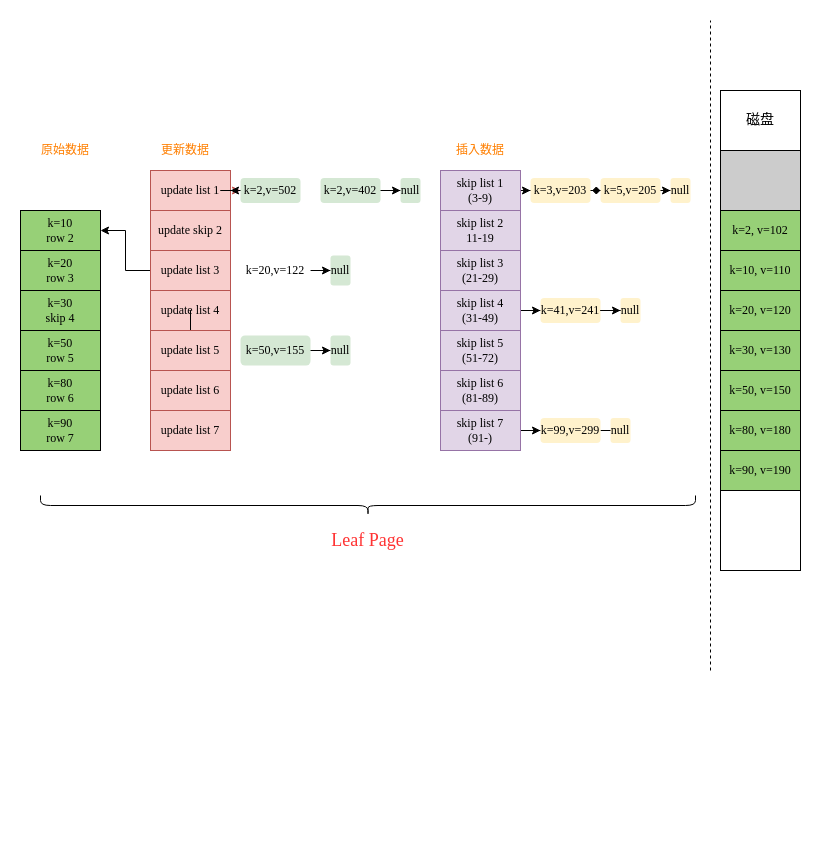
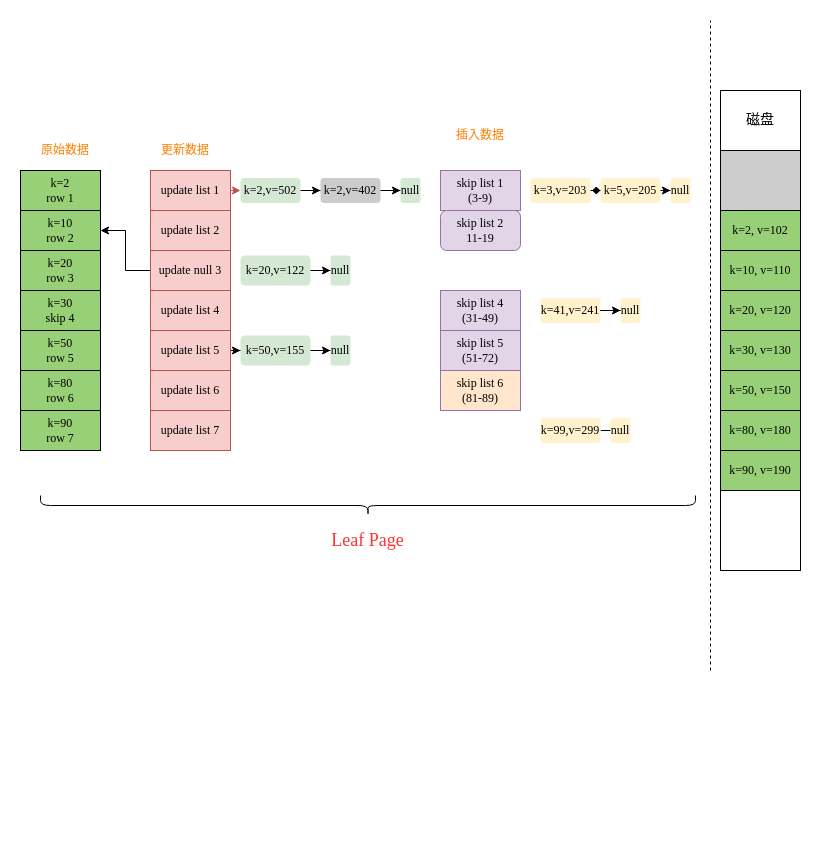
  <mxCell id="0" />
  <mxCell id="1" value="Untitled Layer" parent="0" />
  <mxCell id="2" parent="0" />
  <mxCell id="3" value="" style="rounded=0;whiteSpace=wrap;html=1;" vertex="1" parent="2"><mxGeometry x="720" y="90" width="80" height="480" as="geometry" /></mxCell>
  <mxCell id="4" value="k=2, v=102" style="rounded=0;whiteSpace=wrap;html=1;fontFamily=Comic Sans MS;fillColor=#97D077;" vertex="1" parent="2"><mxGeometry x="720" y="210" width="80" height="40" as="geometry" /></mxCell>
  <mxCell id="5" value="k=10, v=110" style="rounded=0;whiteSpace=wrap;html=1;fontFamily=Comic Sans MS;fillColor=#97D077;" vertex="1" parent="2"><mxGeometry x="720" y="250" width="80" height="40" as="geometry" /></mxCell>
  <mxCell id="6" value="k=20, v=120" style="rounded=0;whiteSpace=wrap;html=1;fontFamily=Comic Sans MS;fillColor=#97D077;" vertex="1" parent="2"><mxGeometry x="720" y="290" width="80" height="40" as="geometry" /></mxCell>
  <mxCell id="7" value="k=30, v=130" style="rounded=0;whiteSpace=wrap;html=1;fontFamily=Comic Sans MS;fillColor=#97D077;" vertex="1" parent="2"><mxGeometry x="720" y="330" width="80" height="40" as="geometry" /></mxCell>
  <mxCell id="8" value="k=50, v=150" style="rounded=0;whiteSpace=wrap;html=1;fontFamily=Comic Sans MS;fillColor=#97D077;" vertex="1" parent="2"><mxGeometry x="720" y="370" width="80" height="40" as="geometry" /></mxCell>
  <mxCell id="9" value="k=80, v=180" style="rounded=0;whiteSpace=wrap;html=1;fontFamily=Comic Sans MS;fillColor=#97D077;" vertex="1" parent="2"><mxGeometry x="720" y="410" width="80" height="40" as="geometry" /></mxCell>
  <mxCell id="10" value="k=90, v=190" style="rounded=0;whiteSpace=wrap;html=1;fontFamily=Comic Sans MS;fillColor=#97D077;" vertex="1" parent="2"><mxGeometry x="720" y="450" width="80" height="40" as="geometry" /></mxCell>
  <mxCell id="11" value="&lt;font face=&quot;ZCOOL KuaiLe&quot; data-font-src=&quot;https://fonts.googleapis.com/css?family=ZCOOL+KuaiLe&quot; style=&quot;font-size: 14px&quot;&gt;磁盘&lt;/font&gt;" style="rounded=0;whiteSpace=wrap;html=1;fontFamily=Comic Sans MS;" vertex="1" parent="2"><mxGeometry x="720" y="90" width="80" height="60" as="geometry" /></mxCell>
  <mxCell id="12" value="" style="rounded=0;whiteSpace=wrap;html=1;fontFamily=Comic Sans MS;fillColor=#CCCCCC;" vertex="1" parent="2"><mxGeometry x="720" y="150" width="80" height="60" as="geometry" /></mxCell>
+ <mxCell id="13" value="k=2&lt;br&gt;row 1" style="rounded=0;whiteSpace=wrap;html=1;fontFamily=Comic Sans MS;fillColor=#97D077;" vertex="1" parent="2"><mxGeometry x="20" y="170" width="80" height="40" as="geometry" /></mxCell>
  <mxCell id="14" value="k=10&lt;br&gt;row 2" style="rounded=0;whiteSpace=wrap;html=1;fontFamily=Comic Sans MS;fillColor=#97D077;" vertex="1" parent="2"><mxGeometry x="20" y="210" width="80" height="40" as="geometry" /></mxCell>
  <mxCell id="15" value="k=20&lt;br&gt;row 3" style="rounded=0;whiteSpace=wrap;html=1;fontFamily=Comic Sans MS;fillColor=#97D077;" vertex="1" parent="2"><mxGeometry x="20" y="250" width="80" height="40" as="geometry" /></mxCell>
  <mxCell id="16" value="k=30&lt;br&gt;skip 4" style="rounded=0;whiteSpace=wrap;html=1;fontFamily=Comic Sans MS;fillColor=#97D077;" vertex="1" parent="2"><mxGeometry x="20" y="290" width="80" height="40" as="geometry" /></mxCell>
  <mxCell id="17" value="k=50&lt;br&gt;row 5" style="rounded=0;whiteSpace=wrap;html=1;fontFamily=Comic Sans MS;fillColor=#97D077;" vertex="1" parent="2"><mxGeometry x="20" y="330" width="80" height="40" as="geometry" /></mxCell>
  <mxCell id="18" value="k=80&lt;br&gt;row 6" style="rounded=0;whiteSpace=wrap;html=1;fontFamily=Comic Sans MS;fillColor=#97D077;" vertex="1" parent="2"><mxGeometry x="20" y="370" width="80" height="40" as="geometry" /></mxCell>
  <mxCell id="19" value="k=90&lt;br&gt;row 7" style="rounded=0;whiteSpace=wrap;html=1;fontFamily=Comic Sans MS;fillColor=#97D077;" vertex="1" parent="2"><mxGeometry x="20" y="410" width="80" height="40" as="geometry" /></mxCell>
  <mxCell id="20" style="edgeStyle=orthogonalEdgeStyle;rounded=0;orthogonalLoop=1;jettySize=auto;html=1;entryX=0;entryY=0.5;entryDx=0;entryDy=0;fontFamily=Comic Sans MS;fillColor=#f8cecc;strokeColor=#b85450;" edge="1" parent="2" target="41"><mxGeometry relative="1" as="geometry"><mxPoint x="220" y="190" as="sourcePoint" /></mxGeometry></mxCell>
  <mxCell id="21" value="update list 1" style="rounded=0;whiteSpace=wrap;html=1;fontFamily=Comic Sans MS;fillColor=#f8cecc;strokeColor=#b85450;" vertex="1" parent="2"><mxGeometry x="150" y="170" width="80" height="40" as="geometry" /></mxCell>
- <mxCell id="22" value="update skip 2" style="rounded=0;whiteSpace=wrap;html=1;fontFamily=Comic Sans MS;fillColor=#f8cecc;strokeColor=#b85450;" vertex="1" parent="2"><mxGeometry x="150" y="210" width="80" height="40" as="geometry" /></mxCell>
+ <mxCell id="22" value="update list 2" style="rounded=0;whiteSpace=wrap;html=1;fontFamily=Comic Sans MS;fillColor=#f8cecc;strokeColor=#b85450;" vertex="1" parent="2"><mxGeometry x="150" y="210" width="80" height="40" as="geometry" /></mxCell>
  <mxCell id="23" style="edgeStyle=orthogonalEdgeStyle;rounded=0;orthogonalLoop=1;jettySize=auto;html=1;fontFamily=Comic Sans MS;" edge="1" parent="2" source="24" target="14"><mxGeometry relative="1" as="geometry" /></mxCell>
- <mxCell id="24" value="update list 3" style="rounded=0;whiteSpace=wrap;html=1;fontFamily=Comic Sans MS;fillColor=#f8cecc;strokeColor=#b85450;" vertex="1" parent="2"><mxGeometry x="150" y="250" width="80" height="40" as="geometry" /></mxCell>
+ <mxCell id="24" value="update null 3" style="rounded=0;whiteSpace=wrap;html=1;fontFamily=Comic Sans MS;fillColor=#f8cecc;strokeColor=#b85450;" vertex="1" parent="2"><mxGeometry x="150" y="250" width="80" height="40" as="geometry" /></mxCell>
  <mxCell id="25" value="update list 4" style="rounded=0;whiteSpace=wrap;html=1;fontFamily=Comic Sans MS;fillColor=#f8cecc;strokeColor=#b85450;" vertex="1" parent="2"><mxGeometry x="150" y="290" width="80" height="40" as="geometry" /></mxCell>
- <mxCell id="26" style="edgeStyle=orthogonalEdgeStyle;rounded=0;orthogonalLoop=1;jettySize=auto;html=1;fontFamily=Comic Sans MS;" edge="1" parent="2" source="27" target="25"><mxGeometry relative="1" as="geometry" /></mxCell>
+ <mxCell id="26" style="edgeStyle=orthogonalEdgeStyle;rounded=0;orthogonalLoop=1;jettySize=auto;html=1;entryX=0;entryY=0.5;entryDx=0;entryDy=0;fontFamily=Comic Sans MS;" edge="1" parent="2" source="27" target="49"><mxGeometry relative="1" as="geometry" /></mxCell>
  <mxCell id="27" value="update list 5" style="rounded=0;whiteSpace=wrap;html=1;fontFamily=Comic Sans MS;fillColor=#f8cecc;strokeColor=#b85450;" vertex="1" parent="2"><mxGeometry x="150" y="330" width="80" height="40" as="geometry" /></mxCell>
  <mxCell id="28" value="update list 6" style="rounded=0;whiteSpace=wrap;html=1;fontFamily=Comic Sans MS;fillColor=#f8cecc;strokeColor=#b85450;" vertex="1" parent="2"><mxGeometry x="150" y="370" width="80" height="40" as="geometry" /></mxCell>
  <mxCell id="29" value="update list 7" style="rounded=0;whiteSpace=wrap;html=1;fontFamily=Comic Sans MS;fillColor=#f8cecc;strokeColor=#b85450;" vertex="1" parent="2"><mxGeometry x="150" y="410" width="80" height="40" as="geometry" /></mxCell>
- <mxCell id="30" style="edgeStyle=orthogonalEdgeStyle;rounded=0;orthogonalLoop=1;jettySize=auto;html=1;entryX=0;entryY=0.5;entryDx=0;entryDy=0;fontFamily=Comic Sans MS;" edge="1" parent="2" source="31" target="52"><mxGeometry relative="1" as="geometry" /></mxCell>
  <mxCell id="31" value="skip list 1&lt;br&gt;(3-9)" style="rounded=0;whiteSpace=wrap;html=1;fontFamily=Comic Sans MS;fillColor=#e1d5e7;strokeColor=#9673a6;" vertex="1" parent="2"><mxGeometry x="440" y="170" width="80" height="40" as="geometry" /></mxCell>
- <mxCell id="32" value="skip list 2&lt;br&gt;11-19" style="rounded=0;whiteSpace=wrap;html=1;fontFamily=Comic Sans MS;fillColor=#e1d5e7;strokeColor=#9673a6;" vertex="1" parent="2"><mxGeometry x="440" y="210" width="80" height="40" as="geometry" /></mxCell>
- <mxCell id="33" value="skip list 3&lt;br&gt;(21-29)" style="rounded=0;whiteSpace=wrap;html=1;fontFamily=Comic Sans MS;fillColor=#e1d5e7;strokeColor=#9673a6;" vertex="1" parent="2"><mxGeometry x="440" y="250" width="80" height="40" as="geometry" /></mxCell>
- <mxCell id="34" style="edgeStyle=orthogonalEdgeStyle;rounded=0;orthogonalLoop=1;jettySize=auto;html=1;fontFamily=Comic Sans MS;" edge="1" parent="2" source="35" target="56"><mxGeometry relative="1" as="geometry" /></mxCell>
+ <mxCell id="32" value="skip list 2&lt;br&gt;11-19" style="whiteSpace=wrap;html=1;fontFamily=Comic Sans MS;fillColor=#e1d5e7;strokeColor=#9673a6;rounded=1;" vertex="1" parent="2"><mxGeometry x="440" y="210" width="80" height="40" as="geometry" /></mxCell>
  <mxCell id="35" value="skip list 4&lt;br&gt;(31-49)" style="rounded=0;whiteSpace=wrap;html=1;fontFamily=Comic Sans MS;fillColor=#e1d5e7;strokeColor=#9673a6;" vertex="1" parent="2"><mxGeometry x="440" y="290" width="80" height="40" as="geometry" /></mxCell>
  <mxCell id="36" value="skip list 5&lt;br&gt;(51-72)" style="rounded=0;whiteSpace=wrap;html=1;fontFamily=Comic Sans MS;fillColor=#e1d5e7;strokeColor=#9673a6;" vertex="1" parent="2"><mxGeometry x="440" y="330" width="80" height="40" as="geometry" /></mxCell>
- <mxCell id="37" value="skip list 6&lt;br&gt;(81-89)" style="rounded=0;whiteSpace=wrap;html=1;fontFamily=Comic Sans MS;fillColor=#e1d5e7;strokeColor=#9673a6;" vertex="1" parent="2"><mxGeometry x="440" y="370" width="80" height="40" as="geometry" /></mxCell>
- <mxCell id="38" style="edgeStyle=orthogonalEdgeStyle;rounded=0;orthogonalLoop=1;jettySize=auto;html=1;entryX=0;entryY=0.5;entryDx=0;entryDy=0;fontFamily=Comic Sans MS;" edge="1" parent="2" source="39" target="58"><mxGeometry relative="1" as="geometry" /></mxCell>
- <mxCell id="39" value="skip list 7&lt;br&gt;(91-)" style="rounded=0;whiteSpace=wrap;html=1;fontFamily=Comic Sans MS;fillColor=#e1d5e7;strokeColor=#9673a6;" vertex="1" parent="2"><mxGeometry x="440" y="410" width="80" height="40" as="geometry" /></mxCell>
- <mxCell id="40" style="edgeStyle=orthogonalEdgeStyle;rounded=0;orthogonalLoop=1;jettySize=auto;html=1;fontFamily=Comic Sans MS;" edge="1" parent="2" source="41" target="21"><mxGeometry relative="1" as="geometry" /></mxCell>
+ <mxCell id="37" value="skip list 6&lt;br&gt;(81-89)" style="rounded=0;whiteSpace=wrap;html=1;fontFamily=Comic Sans MS;fillColor=#ffe6cc;strokeColor=#9673a6;" vertex="1" parent="2"><mxGeometry x="440" y="370" width="80" height="40" as="geometry" /></mxCell>
+ <mxCell id="40" style="edgeStyle=orthogonalEdgeStyle;rounded=0;orthogonalLoop=1;jettySize=auto;html=1;entryX=0;entryY=0.5;entryDx=0;entryDy=0;fontFamily=Comic Sans MS;" edge="1" parent="2" source="41" target="43"><mxGeometry relative="1" as="geometry" /></mxCell>
  <mxCell id="41" value="k=2,v=502" style="rounded=1;whiteSpace=wrap;html=1;fontFamily=Comic Sans MS;fillColor=#d5e8d4;strokeColor=none;" vertex="1" parent="2"><mxGeometry x="240" y="177.5" width="60" height="25" as="geometry" /></mxCell>
  <mxCell id="42" value="" style="edgeStyle=orthogonalEdgeStyle;rounded=0;orthogonalLoop=1;jettySize=auto;html=1;fontFamily=Comic Sans MS;" edge="1" parent="2" source="43" target="44"><mxGeometry relative="1" as="geometry" /></mxCell>
- <mxCell id="43" value="k=2,v=402" style="rounded=1;whiteSpace=wrap;html=1;fontFamily=Comic Sans MS;fillColor=#d5e8d4;strokeColor=none;" vertex="1" parent="2"><mxGeometry x="320" y="177.5" width="60" height="25" as="geometry" /></mxCell>
+ <mxCell id="43" value="k=2,v=402" style="rounded=1;whiteSpace=wrap;html=1;fontFamily=Comic Sans MS;fillColor=#cccccc;strokeColor=none;" vertex="1" parent="2"><mxGeometry x="320" y="177.5" width="60" height="25" as="geometry" /></mxCell>
  <mxCell id="44" value="null" style="rounded=1;whiteSpace=wrap;html=1;fontFamily=Comic Sans MS;fillColor=#d5e8d4;strokeColor=none;" vertex="1" parent="2"><mxGeometry x="400" y="177.5" width="20" height="25" as="geometry" /></mxCell>
  <mxCell id="45" style="edgeStyle=orthogonalEdgeStyle;rounded=0;orthogonalLoop=1;jettySize=auto;html=1;entryX=0;entryY=0.5;entryDx=0;entryDy=0;fontFamily=Comic Sans MS;" edge="1" parent="2" source="46" target="47"><mxGeometry relative="1" as="geometry" /></mxCell>
- <mxCell id="46" value="k=20,v=122" style="rounded=1;whiteSpace=wrap;html=1;fontFamily=Comic Sans MS;fillColor=#ffffff;strokeColor=none;" vertex="1" parent="2"><mxGeometry x="240" y="255" width="70" height="30" as="geometry" /></mxCell>
+ <mxCell id="46" value="k=20,v=122" style="rounded=1;whiteSpace=wrap;html=1;fontFamily=Comic Sans MS;fillColor=#d5e8d4;strokeColor=none;" vertex="1" parent="2"><mxGeometry x="240" y="255" width="70" height="30" as="geometry" /></mxCell>
  <mxCell id="47" value="null" style="rounded=1;whiteSpace=wrap;html=1;fontFamily=Comic Sans MS;fillColor=#d5e8d4;strokeColor=none;" vertex="1" parent="2"><mxGeometry x="330" y="255" width="20" height="30" as="geometry" /></mxCell>
  <mxCell id="48" value="" style="edgeStyle=orthogonalEdgeStyle;rounded=0;orthogonalLoop=1;jettySize=auto;html=1;fontFamily=Comic Sans MS;" edge="1" parent="2" source="49" target="50"><mxGeometry relative="1" as="geometry" /></mxCell>
  <mxCell id="49" value="k=50,v=155" style="rounded=1;whiteSpace=wrap;html=1;fontFamily=Comic Sans MS;fillColor=#d5e8d4;strokeColor=none;" vertex="1" parent="2"><mxGeometry x="240" y="335" width="70" height="30" as="geometry" /></mxCell>
  <mxCell id="50" value="null" style="rounded=1;whiteSpace=wrap;html=1;fontFamily=Comic Sans MS;fillColor=#d5e8d4;strokeColor=none;" vertex="1" parent="2"><mxGeometry x="330" y="335" width="20" height="30" as="geometry" /></mxCell>
  <mxCell id="51" style="edgeStyle=orthogonalEdgeStyle;rounded=0;orthogonalLoop=1;jettySize=auto;html=1;entryX=0;entryY=0.5;entryDx=0;entryDy=0;fontFamily=Comic Sans MS;endArrow=diamond;" edge="1" parent="2" source="52" target="54"><mxGeometry relative="1" as="geometry" /></mxCell>
  <mxCell id="52" value="k=3,v=203" style="rounded=1;whiteSpace=wrap;html=1;fontFamily=Comic Sans MS;fillColor=#fff2cc;strokeColor=none;" vertex="1" parent="2"><mxGeometry x="530" y="177.5" width="60" height="25" as="geometry" /></mxCell>
  <mxCell id="53" value="" style="edgeStyle=orthogonalEdgeStyle;rounded=0;orthogonalLoop=1;jettySize=auto;html=1;fontFamily=Comic Sans MS;" edge="1" parent="2" source="54" target="55"><mxGeometry relative="1" as="geometry" /></mxCell>
  <mxCell id="54" value="k=5,v=205" style="rounded=1;whiteSpace=wrap;html=1;fontFamily=Comic Sans MS;fillColor=#fff2cc;strokeColor=none;" vertex="1" parent="2"><mxGeometry x="600" y="177.5" width="60" height="25" as="geometry" /></mxCell>
  <mxCell id="55" value="null" style="rounded=1;whiteSpace=wrap;html=1;fontFamily=Comic Sans MS;fillColor=#fff2cc;strokeColor=none;" vertex="1" parent="2"><mxGeometry x="670" y="177.5" width="20" height="25" as="geometry" /></mxCell>
  <mxCell id="56" value="k=41,v=241" style="rounded=1;whiteSpace=wrap;html=1;fontFamily=Comic Sans MS;fillColor=#fff2cc;strokeColor=none;" vertex="1" parent="2"><mxGeometry x="540" y="297.5" width="60" height="25" as="geometry" /></mxCell>
  <mxCell id="57" style="edgeStyle=orthogonalEdgeStyle;rounded=0;orthogonalLoop=1;jettySize=auto;html=1;entryX=0;entryY=0.5;entryDx=0;entryDy=0;fontFamily=Comic Sans MS;" edge="1" parent="2" source="58"><mxGeometry relative="1" as="geometry"><mxPoint x="610" y="430" as="targetPoint" /></mxGeometry></mxCell>
  <mxCell id="58" value="k=99,v=299" style="rounded=1;whiteSpace=wrap;html=1;fontFamily=Comic Sans MS;fillColor=#fff2cc;strokeColor=none;" vertex="1" parent="2"><mxGeometry x="540" y="417.5" width="60" height="25" as="geometry" /></mxCell>
  <mxCell id="59" value="null" style="rounded=1;whiteSpace=wrap;html=1;fontFamily=Comic Sans MS;fillColor=#fff2cc;strokeColor=none;" vertex="1" parent="2"><mxGeometry x="610" y="417.5" width="20" height="25" as="geometry" /></mxCell>
  <mxCell id="60" value="null" style="rounded=1;whiteSpace=wrap;html=1;fontFamily=Comic Sans MS;fillColor=#fff2cc;strokeColor=none;" vertex="1" parent="2"><mxGeometry x="620" y="297.5" width="20" height="25" as="geometry" /></mxCell>
  <mxCell id="61" style="edgeStyle=orthogonalEdgeStyle;rounded=0;orthogonalLoop=1;jettySize=auto;html=1;entryX=0;entryY=0.5;entryDx=0;entryDy=0;fontFamily=Comic Sans MS;" edge="1" parent="2" source="56" target="60"><mxGeometry relative="1" as="geometry"><mxPoint x="600" y="310" as="sourcePoint" /><mxPoint x="650" y="310" as="targetPoint" /></mxGeometry></mxCell>
  <mxCell id="62" value="" style="endArrow=none;html=1;fontFamily=Comic Sans MS;dashed=1;" edge="1" parent="2"><mxGeometry width="50" height="50" relative="1" as="geometry"><mxPoint x="710" y="670" as="sourcePoint" /><mxPoint x="710" y="20" as="targetPoint" /></mxGeometry></mxCell>
  <mxCell id="63" value="&lt;font color=&quot;#ff7f00&quot;&gt;原始数据&lt;/font&gt;" style="text;html=1;strokeColor=none;fillColor=none;align=center;verticalAlign=middle;whiteSpace=wrap;rounded=0;fontFamily=ZCOOL KuaiLe;fontSource=https%3A%2F%2Ffonts.googleapis.com%2Fcss%3Ffamily%3DZCOOL%2BKuaiLe;fontColor=#FFB570;" vertex="1" parent="2"><mxGeometry x="40" y="140" width="50" height="20" as="geometry" /></mxCell>
  <mxCell id="64" value="更新数据" style="text;html=1;strokeColor=none;fillColor=none;align=center;verticalAlign=middle;whiteSpace=wrap;rounded=0;fontFamily=ZCOOL KuaiLe;fontSource=https%3A%2F%2Ffonts.googleapis.com%2Fcss%3Ffamily%3DZCOOL%2BKuaiLe;fontColor=#FF7F00;" vertex="1" parent="2"><mxGeometry x="160" y="140" width="50" height="20" as="geometry" /></mxCell>
- <mxCell id="65" value="插入数据" style="text;html=1;strokeColor=none;fillColor=none;align=center;verticalAlign=middle;whiteSpace=wrap;rounded=0;fontFamily=ZCOOL KuaiLe;fontSource=https%3A%2F%2Ffonts.googleapis.com%2Fcss%3Ffamily%3DZCOOL%2BKuaiLe;fontColor=#FF7F00;" vertex="1" parent="2"><mxGeometry x="455" y="140" width="50" height="20" as="geometry" /></mxCell>
+ <mxCell id="65" value="插入数据" style="text;html=1;strokeColor=none;fillColor=none;align=center;verticalAlign=middle;whiteSpace=wrap;rounded=0;fontFamily=ZCOOL KuaiLe;fontSource=https%3A%2F%2Ffonts.googleapis.com%2Fcss%3Ffamily%3DZCOOL%2BKuaiLe;fontColor=#FF7F00;" vertex="1" parent="2"><mxGeometry x="455" y="125" width="50" height="20" as="geometry" /></mxCell>
  <mxCell id="66" value="" style="shape=curlyBracket;whiteSpace=wrap;html=1;rounded=1;fillColor=#ffffff;fontFamily=ZCOOL KuaiLe;fontSource=https%3A%2F%2Ffonts.googleapis.com%2Fcss%3Ffamily%3DZCOOL%2BKuaiLe;rotation=-90;" vertex="1" parent="2"><mxGeometry x="357.5" y="177.5" width="20" height="655" as="geometry" /></mxCell>
  <mxCell id="67" value="&lt;font face=&quot;Comic Sans MS&quot; style=&quot;font-size: 18px&quot;&gt;Leaf Page&lt;/font&gt;" style="text;html=1;strokeColor=none;fillColor=none;align=center;verticalAlign=middle;whiteSpace=wrap;rounded=0;fontFamily=ZCOOL KuaiLe;fontSource=https%3A%2F%2Ffonts.googleapis.com%2Fcss%3Ffamily%3DZCOOL%2BKuaiLe;fontSize=18;fontColor=#FF3333;" vertex="1" parent="2"><mxGeometry x="296.25" y="530" width="142.5" height="20" as="geometry" /></mxCell>
